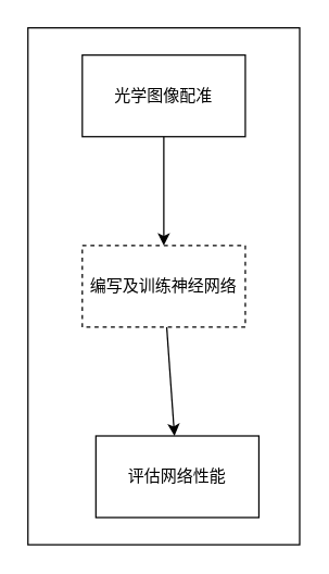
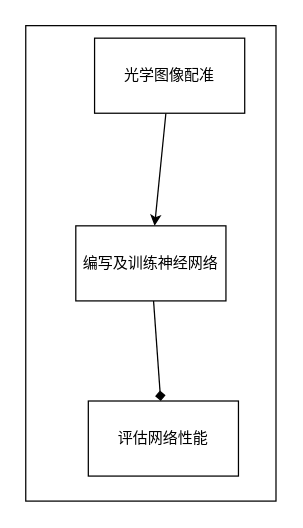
  <mxCell id="0" />
  <mxCell id="1" parent="0" />
  <mxCell id="2" value="" style="rounded=0;whiteSpace=wrap;html=1;fillColor=#FFFFFF;" vertex="1" parent="1"><mxGeometry x="20" y="20" width="200" height="380" as="geometry" /></mxCell>
  <mxCell id="3" value="" style="edgeStyle=none;html=1;strokeColor=#000000;" parent="1" source="4" target="6" edge="1"><mxGeometry relative="1" as="geometry" /></mxCell>
- <mxCell id="4" value="&lt;font color=&quot;#000000&quot;&gt;光学图像配准&lt;/font&gt;" style="rounded=0;whiteSpace=wrap;html=1;fillColor=#FFFFFF;strokeColor=#000000;" parent="1" vertex="1"><mxGeometry x="60" y="40" width="120" height="60" as="geometry" /></mxCell>
- <mxCell id="5" value="" style="edgeStyle=none;html=1;strokeColor=#000000;" parent="1" source="6" target="7" edge="1"><mxGeometry relative="1" as="geometry" /></mxCell>
- <mxCell id="6" value="&lt;font color=&quot;#000000&quot;&gt;编写及训练神经网络&lt;/font&gt;" style="rounded=0;whiteSpace=wrap;html=1;fillColor=#FFFFFF;strokeColor=#000000;dashed=1;" parent="1" vertex="1"><mxGeometry x="60" y="180" width="120" height="60" as="geometry" /></mxCell>
+ <mxCell id="4" value="&lt;font color=&quot;#000000&quot;&gt;光学图像配准&lt;/font&gt;" style="rounded=0;whiteSpace=wrap;html=1;fillColor=#FFFFFF;strokeColor=#000000;" parent="1" vertex="1"><mxGeometry x="75" y="30" width="120" height="60" as="geometry" /></mxCell>
+ <mxCell id="5" value="" style="edgeStyle=none;html=1;strokeColor=#000000;endArrow=diamond;" parent="1" source="6" target="7" edge="1"><mxGeometry relative="1" as="geometry" /></mxCell>
+ <mxCell id="6" value="&lt;font color=&quot;#000000&quot;&gt;编写及训练神经网络&lt;/font&gt;" style="rounded=0;whiteSpace=wrap;html=1;fillColor=#FFFFFF;strokeColor=#000000;" parent="1" vertex="1"><mxGeometry x="60" y="180" width="120" height="60" as="geometry" /></mxCell>
  <mxCell id="7" value="&lt;font color=&quot;#000000&quot;&gt;评估网络性能&lt;/font&gt;" style="rounded=0;whiteSpace=wrap;html=1;fillColor=#FFFFFF;strokeColor=#000000;" parent="1" vertex="1"><mxGeometry x="70" y="320" width="120" height="60" as="geometry" /></mxCell>
